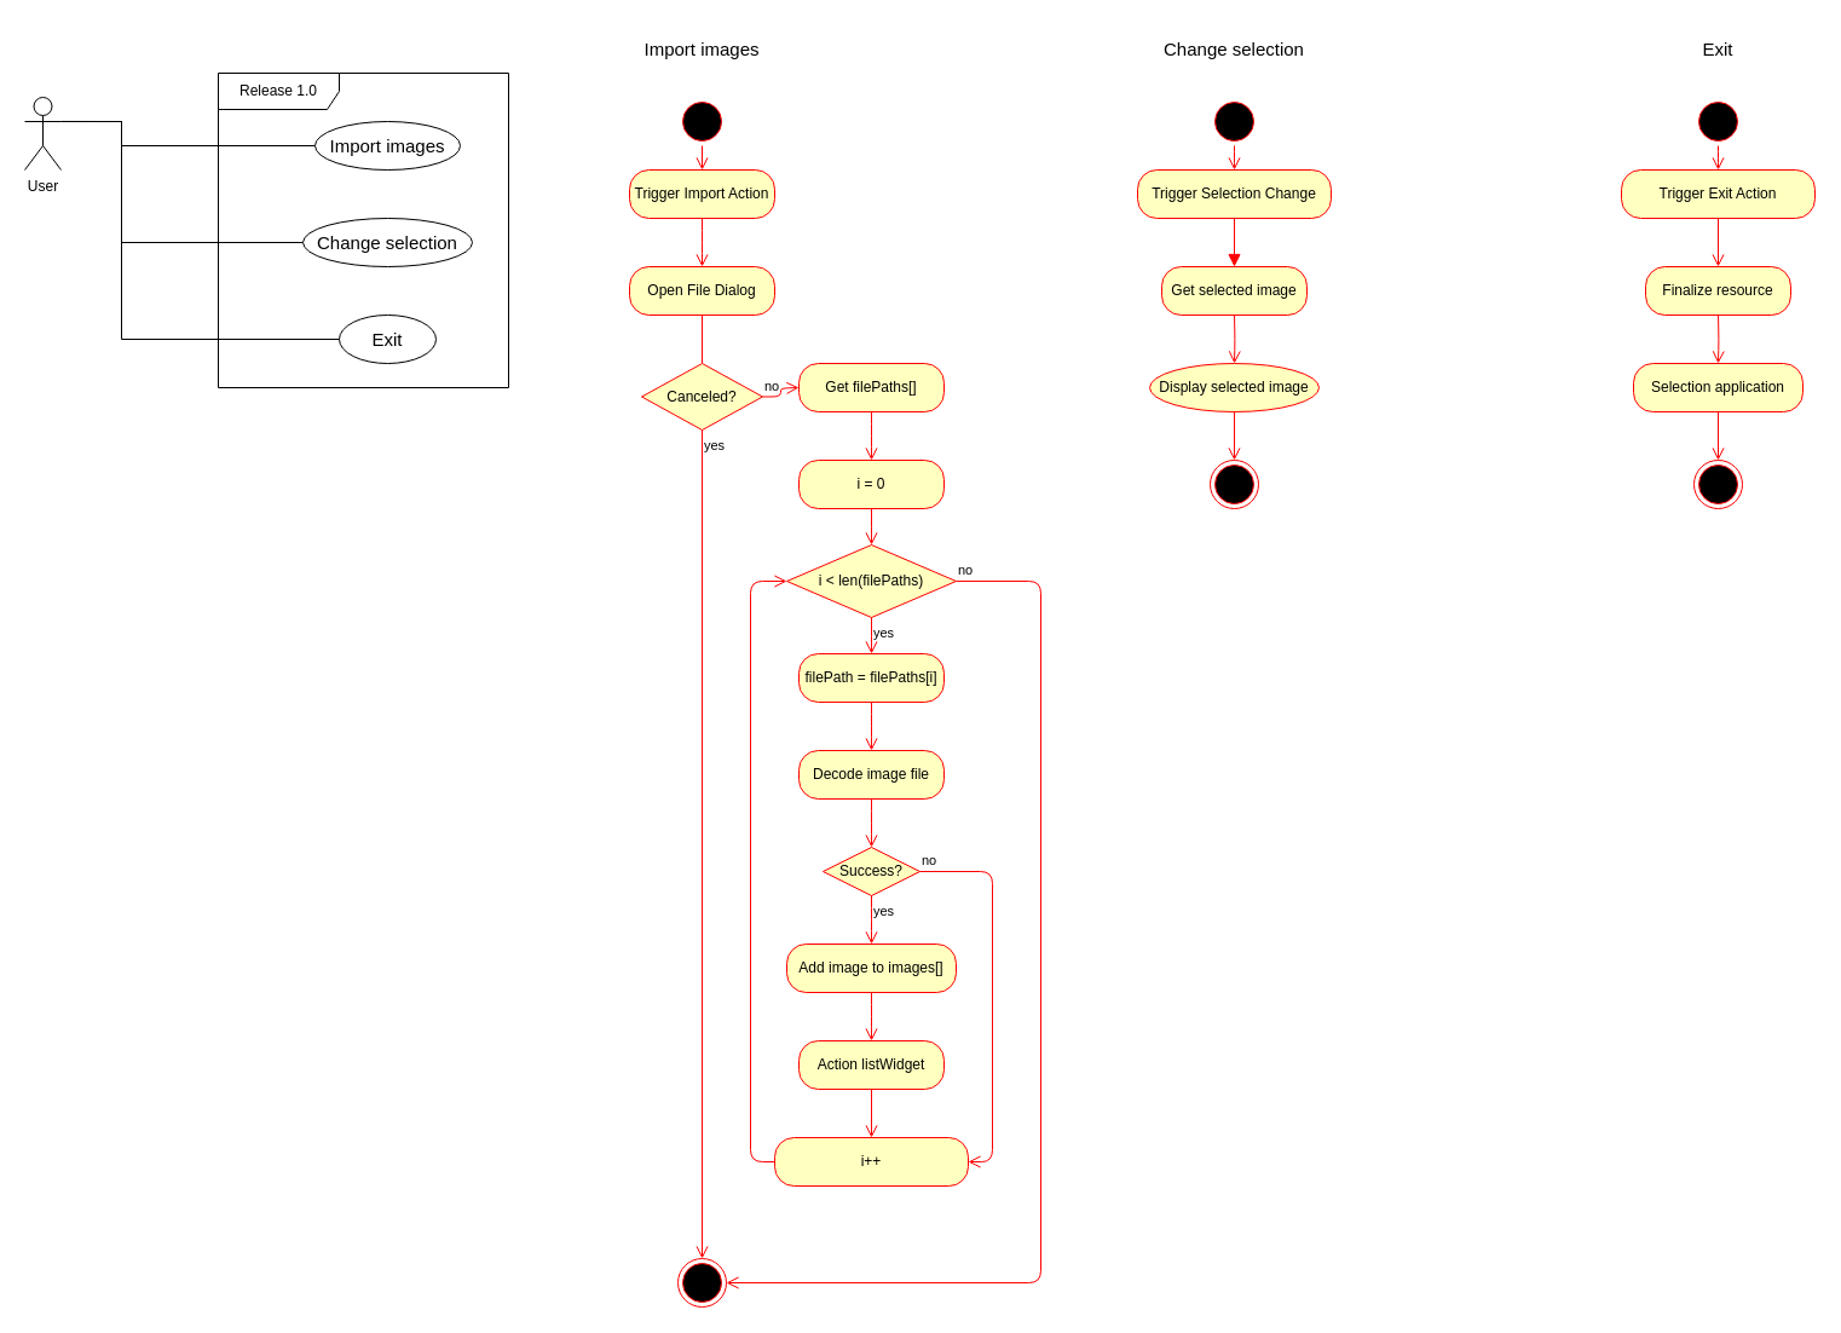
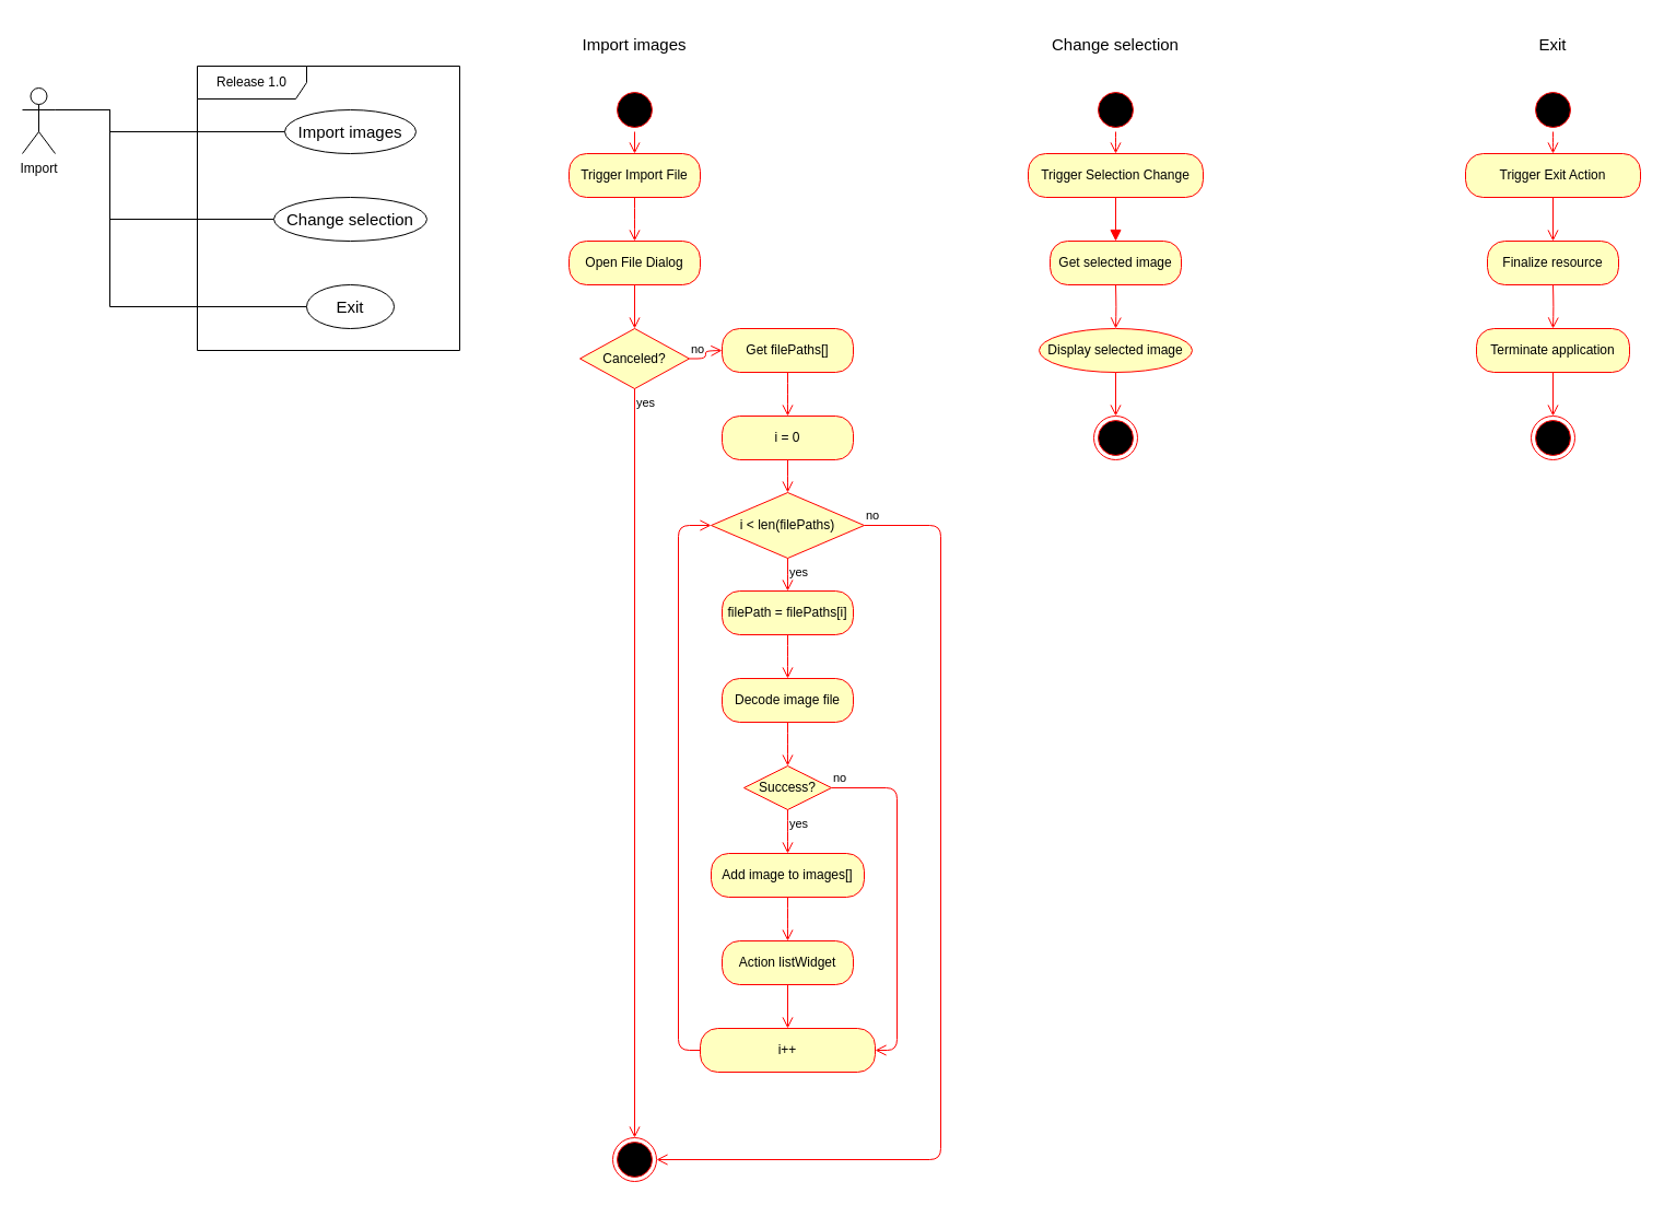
  <mxCell id="0" />
  <mxCell id="1" parent="0" />
  <mxCell id="2" value="Release 1.0" style="shape=umlFrame;whiteSpace=wrap;html=1;width=100;height=30;align=center;" parent="1" vertex="1"><mxGeometry x="180" y="60" width="240" height="260" as="geometry" /></mxCell>
  <mxCell id="3" style="edgeStyle=orthogonalEdgeStyle;rounded=0;orthogonalLoop=1;jettySize=auto;html=1;entryX=0;entryY=0.5;entryDx=0;entryDy=0;endArrow=none;endFill=0;exitX=1;exitY=0.333;exitDx=0;exitDy=0;exitPerimeter=0;" parent="1" source="6" target="7" edge="1"><mxGeometry relative="1" as="geometry"><Array as="points"><mxPoint x="100" y="100" /><mxPoint x="100" y="120" /></Array></mxGeometry></mxCell>
  <mxCell id="4" style="edgeStyle=orthogonalEdgeStyle;rounded=0;orthogonalLoop=1;jettySize=auto;html=1;entryX=0;entryY=0.5;entryDx=0;entryDy=0;endArrow=none;endFill=0;exitX=1;exitY=0.333;exitDx=0;exitDy=0;exitPerimeter=0;" parent="1" source="6" target="8" edge="1"><mxGeometry relative="1" as="geometry"><Array as="points"><mxPoint x="100" y="100" /><mxPoint x="100" y="200" /></Array></mxGeometry></mxCell>
  <mxCell id="5" style="edgeStyle=orthogonalEdgeStyle;rounded=0;orthogonalLoop=1;jettySize=auto;html=1;endArrow=none;endFill=0;entryX=0;entryY=0.5;entryDx=0;entryDy=0;" parent="1" target="9" edge="1"><mxGeometry relative="1" as="geometry"><mxPoint x="60" y="100" as="sourcePoint" /><mxPoint x="353" y="405" as="targetPoint" /><Array as="points"><mxPoint x="100" y="100" /><mxPoint x="100" y="280" /></Array></mxGeometry></mxCell>
- <mxCell id="6" value="User" style="shape=umlActor;verticalLabelPosition=bottom;labelBackgroundColor=#ffffff;verticalAlign=top;html=1;" parent="1" vertex="1"><mxGeometry x="20" y="80" width="30" height="60" as="geometry" /></mxCell>
+ <mxCell id="6" value="Import" style="shape=umlActor;verticalLabelPosition=bottom;labelBackgroundColor=#ffffff;verticalAlign=top;html=1;" parent="1" vertex="1"><mxGeometry x="20" y="80" width="30" height="60" as="geometry" /></mxCell>
  <mxCell id="7" value="Import images" style="ellipse;whiteSpace=wrap;html=1;fontSize=15;" parent="1" vertex="1"><mxGeometry x="260" y="100" width="120" height="40" as="geometry" /></mxCell>
  <mxCell id="8" value="Change selection" style="ellipse;whiteSpace=wrap;html=1;fontSize=15;" parent="1" vertex="1"><mxGeometry x="250" y="180" width="140" height="40" as="geometry" /></mxCell>
  <mxCell id="9" value="Exit" style="ellipse;whiteSpace=wrap;html=1;fontSize=15;" parent="1" vertex="1"><mxGeometry x="280" y="260" width="80" height="40" as="geometry" /></mxCell>
  <mxCell id="10" value="" style="ellipse;html=1;shape=startState;fillColor=#000000;strokeColor=#ff0000;" parent="1" vertex="1"><mxGeometry x="560" y="80" width="40" height="40" as="geometry" /></mxCell>
  <mxCell id="11" value="" style="edgeStyle=orthogonalEdgeStyle;html=1;verticalAlign=bottom;endArrow=open;endSize=8;strokeColor=#ff0000;exitX=0.5;exitY=1;exitDx=0;exitDy=0;" parent="1" source="13" edge="1"><mxGeometry relative="1" as="geometry"><mxPoint x="580" y="180" as="targetPoint" /></mxGeometry></mxCell>
  <mxCell id="12" value="" style="edgeStyle=orthogonalEdgeStyle;html=1;verticalAlign=bottom;endArrow=open;endSize=8;strokeColor=#ff0000;" parent="1" source="13" edge="1"><mxGeometry relative="1" as="geometry"><mxPoint x="580" y="220" as="targetPoint" /></mxGeometry></mxCell>
- <mxCell id="13" value="Trigger Import Action" style="rounded=1;whiteSpace=wrap;html=1;arcSize=40;fontColor=#000000;fillColor=#ffffc0;strokeColor=#ff0000;" parent="1" vertex="1"><mxGeometry x="520" y="140" width="120" height="40" as="geometry" /></mxCell>
+ <mxCell id="13" value="Trigger Import File" style="rounded=1;whiteSpace=wrap;html=1;arcSize=40;fontColor=#000000;fillColor=#ffffc0;strokeColor=#ff0000;" parent="1" vertex="1"><mxGeometry x="520" y="140" width="120" height="40" as="geometry" /></mxCell>
  <mxCell id="14" value="" style="edgeStyle=orthogonalEdgeStyle;html=1;verticalAlign=bottom;endArrow=open;endSize=8;strokeColor=#ff0000;exitX=0.5;exitY=1;exitDx=0;exitDy=0;" parent="1" source="10" target="13" edge="1"><mxGeometry relative="1" as="geometry"><mxPoint x="580" y="180" as="targetPoint" /><mxPoint x="580" y="120.214" as="sourcePoint" /></mxGeometry></mxCell>
  <mxCell id="15" value="Open File Dialog" style="rounded=1;whiteSpace=wrap;html=1;arcSize=40;fontColor=#000000;fillColor=#ffffc0;strokeColor=#ff0000;" parent="1" vertex="1"><mxGeometry x="520" y="220" width="120" height="40" as="geometry" /></mxCell>
- <mxCell id="16" value="" style="edgeStyle=orthogonalEdgeStyle;html=1;verticalAlign=bottom;endArrow=none;endSize=8;strokeColor=#ff0000;entryX=0.5;entryY=0;entryDx=0;entryDy=0;" parent="1" source="15" target="21" edge="1"><mxGeometry relative="1" as="geometry"><mxPoint x="580" y="280" as="targetPoint" /></mxGeometry></mxCell>
+ <mxCell id="16" value="" style="edgeStyle=orthogonalEdgeStyle;html=1;verticalAlign=bottom;endArrow=open;endSize=8;strokeColor=#ff0000;entryX=0.5;entryY=0;entryDx=0;entryDy=0;" parent="1" source="15" target="21" edge="1"><mxGeometry relative="1" as="geometry"><mxPoint x="580" y="280" as="targetPoint" /></mxGeometry></mxCell>
  <mxCell id="17" value="Get filePaths[]" style="rounded=1;whiteSpace=wrap;html=1;arcSize=40;fontColor=#000000;fillColor=#ffffc0;strokeColor=#ff0000;" parent="1" vertex="1"><mxGeometry x="660" y="300" width="120" height="40" as="geometry" /></mxCell>
  <mxCell id="18" value="" style="edgeStyle=orthogonalEdgeStyle;html=1;verticalAlign=bottom;endArrow=open;endSize=8;strokeColor=#ff0000;" parent="1" source="17" edge="1"><mxGeometry relative="1" as="geometry"><mxPoint x="720" y="380" as="targetPoint" /></mxGeometry></mxCell>
  <mxCell id="19" value="filePath = filePaths[i]" style="rounded=1;whiteSpace=wrap;html=1;arcSize=40;fontColor=#000000;fillColor=#ffffc0;strokeColor=#ff0000;" parent="1" vertex="1"><mxGeometry x="660" y="540" width="120" height="40" as="geometry" /></mxCell>
  <mxCell id="20" value="" style="edgeStyle=orthogonalEdgeStyle;html=1;verticalAlign=bottom;endArrow=open;endSize=8;strokeColor=#ff0000;" parent="1" source="19" edge="1"><mxGeometry relative="1" as="geometry"><mxPoint x="720" y="620" as="targetPoint" /></mxGeometry></mxCell>
  <mxCell id="21" value="Canceled?" style="rhombus;whiteSpace=wrap;html=1;fillColor=#ffffc0;strokeColor=#ff0000;" parent="1" vertex="1"><mxGeometry x="530" y="300" width="100" height="55" as="geometry" /></mxCell>
  <mxCell id="22" value="no" style="edgeStyle=orthogonalEdgeStyle;html=1;align=left;verticalAlign=bottom;endArrow=open;endSize=8;strokeColor=#ff0000;" parent="1" source="21" edge="1"><mxGeometry x="-1" relative="1" as="geometry"><mxPoint x="660" y="320" as="targetPoint" /></mxGeometry></mxCell>
  <mxCell id="23" value="yes" style="edgeStyle=orthogonalEdgeStyle;html=1;align=left;verticalAlign=top;endArrow=open;endSize=8;strokeColor=#ff0000;entryX=0.5;entryY=0;entryDx=0;entryDy=0;" parent="1" source="21" target="40" edge="1"><mxGeometry x="-1" relative="1" as="geometry"><mxPoint x="580" y="400" as="targetPoint" /></mxGeometry></mxCell>
  <mxCell id="24" value="Decode image file" style="rounded=1;whiteSpace=wrap;html=1;arcSize=40;fontColor=#000000;fillColor=#ffffc0;strokeColor=#ff0000;" parent="1" vertex="1"><mxGeometry x="660" y="620" width="120" height="40" as="geometry" /></mxCell>
  <mxCell id="25" value="" style="edgeStyle=orthogonalEdgeStyle;html=1;verticalAlign=bottom;endArrow=open;endSize=8;strokeColor=#ff0000;" parent="1" source="24" edge="1"><mxGeometry relative="1" as="geometry"><mxPoint x="720" y="700" as="targetPoint" /></mxGeometry></mxCell>
  <mxCell id="26" value="Success?" style="rhombus;whiteSpace=wrap;html=1;fillColor=#ffffc0;strokeColor=#ff0000;" parent="1" vertex="1"><mxGeometry x="680" y="700" width="80" height="40" as="geometry" /></mxCell>
  <mxCell id="27" value="no" style="edgeStyle=orthogonalEdgeStyle;html=1;align=left;verticalAlign=bottom;endArrow=open;endSize=8;strokeColor=#ff0000;entryX=1;entryY=0.5;entryDx=0;entryDy=0;" parent="1" source="26" target="33" edge="1"><mxGeometry x="-1" relative="1" as="geometry"><mxPoint x="860" y="720" as="targetPoint" /><Array as="points"><mxPoint x="820" y="720" /><mxPoint x="820" y="960" /></Array></mxGeometry></mxCell>
  <mxCell id="28" value="yes" style="edgeStyle=orthogonalEdgeStyle;html=1;align=left;verticalAlign=top;endArrow=open;endSize=8;strokeColor=#ff0000;" parent="1" source="26" edge="1"><mxGeometry x="-1" relative="1" as="geometry"><mxPoint x="720" y="780" as="targetPoint" /></mxGeometry></mxCell>
  <mxCell id="29" value="Add image to images[]" style="rounded=1;whiteSpace=wrap;html=1;arcSize=40;fontColor=#000000;fillColor=#ffffc0;strokeColor=#ff0000;" parent="1" vertex="1"><mxGeometry x="650" y="780" width="140" height="40" as="geometry" /></mxCell>
  <mxCell id="30" value="" style="edgeStyle=orthogonalEdgeStyle;html=1;verticalAlign=bottom;endArrow=open;endSize=8;strokeColor=#ff0000;" parent="1" source="29" edge="1"><mxGeometry relative="1" as="geometry"><mxPoint x="720" y="860" as="targetPoint" /></mxGeometry></mxCell>
  <mxCell id="31" value="Action listWidget" style="rounded=1;whiteSpace=wrap;html=1;arcSize=40;fontColor=#000000;fillColor=#ffffc0;strokeColor=#ff0000;" parent="1" vertex="1"><mxGeometry x="660" y="860" width="120" height="40" as="geometry" /></mxCell>
  <mxCell id="32" value="" style="edgeStyle=orthogonalEdgeStyle;html=1;verticalAlign=bottom;endArrow=open;endSize=8;strokeColor=#ff0000;entryX=0.5;entryY=0;entryDx=0;entryDy=0;" parent="1" source="31" target="33" edge="1"><mxGeometry relative="1" as="geometry"><mxPoint x="720" y="930" as="targetPoint" /></mxGeometry></mxCell>
  <mxCell id="33" value="i++" style="rounded=1;whiteSpace=wrap;html=1;arcSize=40;fontColor=#000000;fillColor=#ffffc0;strokeColor=#ff0000;" parent="1" vertex="1"><mxGeometry x="640" y="940" width="160" height="40" as="geometry" /></mxCell>
  <mxCell id="34" value="" style="edgeStyle=orthogonalEdgeStyle;html=1;verticalAlign=bottom;endArrow=open;endSize=8;strokeColor=#ff0000;exitX=0;exitY=0.5;exitDx=0;exitDy=0;entryX=0;entryY=0.5;entryDx=0;entryDy=0;" parent="1" source="33" target="35" edge="1"><mxGeometry relative="1" as="geometry"><mxPoint x="660" y="740" as="targetPoint" /><Array as="points"><mxPoint x="620" y="960" /><mxPoint x="620" y="480" /></Array></mxGeometry></mxCell>
  <mxCell id="35" value="i &amp;lt; len(filePaths)" style="rhombus;whiteSpace=wrap;html=1;fillColor=#ffffc0;strokeColor=#ff0000;" parent="1" vertex="1"><mxGeometry x="650" y="450" width="140" height="60" as="geometry" /></mxCell>
  <mxCell id="36" value="no" style="edgeStyle=orthogonalEdgeStyle;html=1;align=left;verticalAlign=bottom;endArrow=open;endSize=8;strokeColor=#ff0000;entryX=1;entryY=0.5;entryDx=0;entryDy=0;" parent="1" source="35" target="40" edge="1"><mxGeometry x="-1" relative="1" as="geometry"><mxPoint x="860" y="480" as="targetPoint" /><Array as="points"><mxPoint x="860" y="480" /><mxPoint x="860" y="1060" /></Array></mxGeometry></mxCell>
  <mxCell id="37" value="yes" style="edgeStyle=orthogonalEdgeStyle;html=1;align=left;verticalAlign=top;endArrow=open;endSize=8;strokeColor=#ff0000;" parent="1" source="35" edge="1"><mxGeometry x="-1" relative="1" as="geometry"><mxPoint x="720" y="540" as="targetPoint" /></mxGeometry></mxCell>
  <mxCell id="38" value="i = 0" style="rounded=1;whiteSpace=wrap;html=1;arcSize=40;fontColor=#000000;fillColor=#ffffc0;strokeColor=#ff0000;" parent="1" vertex="1"><mxGeometry x="660" y="380" width="120" height="40" as="geometry" /></mxCell>
  <mxCell id="39" value="" style="edgeStyle=orthogonalEdgeStyle;html=1;verticalAlign=bottom;endArrow=open;endSize=8;strokeColor=#ff0000;" parent="1" source="38" edge="1"><mxGeometry relative="1" as="geometry"><mxPoint x="720" y="450" as="targetPoint" /></mxGeometry></mxCell>
  <mxCell id="40" value="" style="ellipse;html=1;shape=endState;fillColor=#000000;strokeColor=#ff0000;" parent="1" vertex="1"><mxGeometry x="560" y="1040" width="40" height="40" as="geometry" /></mxCell>
  <mxCell id="41" value="" style="ellipse;html=1;shape=startState;fillColor=#000000;strokeColor=#ff0000;fontSize=15;" parent="1" vertex="1"><mxGeometry x="1000" y="80" width="40" height="40" as="geometry" /></mxCell>
  <mxCell id="42" value="" style="edgeStyle=orthogonalEdgeStyle;html=1;verticalAlign=bottom;endArrow=open;endSize=8;strokeColor=#ff0000;fontSize=15;" parent="1" source="41" edge="1"><mxGeometry relative="1" as="geometry"><mxPoint x="1020" y="140" as="targetPoint" /></mxGeometry></mxCell>
  <mxCell id="43" value="Trigger Selection Change" style="rounded=1;whiteSpace=wrap;html=1;arcSize=40;fontColor=#000000;fillColor=#ffffc0;strokeColor=#ff0000;" parent="1" vertex="1"><mxGeometry x="940" y="140" width="160" height="40" as="geometry" /></mxCell>
  <mxCell id="44" value="Get selected image" style="rounded=1;whiteSpace=wrap;html=1;arcSize=40;fontColor=#000000;fillColor=#ffffc0;strokeColor=#ff0000;" parent="1" vertex="1"><mxGeometry x="960" y="220" width="120" height="40" as="geometry" /></mxCell>
  <mxCell id="45" value="Display selected image" style="ellipse;whiteSpace=wrap;html=1;arcSize=40;fontColor=#000000;fillColor=#ffffc0;strokeColor=#ff0000;" parent="1" vertex="1"><mxGeometry x="950" y="300" width="140" height="40" as="geometry" /></mxCell>
  <mxCell id="46" value="" style="ellipse;html=1;shape=endState;fillColor=#000000;strokeColor=#ff0000;" parent="1" vertex="1"><mxGeometry x="1000" y="380" width="40" height="40" as="geometry" /></mxCell>
  <mxCell id="47" value="" style="edgeStyle=orthogonalEdgeStyle;html=1;verticalAlign=bottom;endArrow=block;endSize=8;strokeColor=#ff0000;exitX=0.5;exitY=1;exitDx=0;exitDy=0;" parent="1" source="43" target="44" edge="1"><mxGeometry relative="1" as="geometry"><mxPoint x="550" y="310.214" as="targetPoint" /><mxPoint x="550" y="270" as="sourcePoint" /></mxGeometry></mxCell>
  <mxCell id="48" value="" style="edgeStyle=orthogonalEdgeStyle;html=1;verticalAlign=bottom;endArrow=open;endSize=8;strokeColor=#ff0000;entryX=0.5;entryY=0;entryDx=0;entryDy=0;" parent="1" target="45" edge="1"><mxGeometry relative="1" as="geometry"><mxPoint x="1030" y="254" as="targetPoint" /><mxPoint x="1020" y="260" as="sourcePoint" /></mxGeometry></mxCell>
  <mxCell id="49" value="" style="edgeStyle=orthogonalEdgeStyle;html=1;verticalAlign=bottom;endArrow=open;endSize=8;strokeColor=#ff0000;entryX=0.5;entryY=0;entryDx=0;entryDy=0;exitX=0.5;exitY=1;exitDx=0;exitDy=0;" parent="1" source="45" target="46" edge="1"><mxGeometry relative="1" as="geometry"><mxPoint x="1030" y="310.214" as="targetPoint" /><mxPoint x="1030" y="270" as="sourcePoint" /></mxGeometry></mxCell>
  <mxCell id="50" value="" style="ellipse;html=1;shape=startState;fillColor=#000000;strokeColor=#ff0000;fontSize=15;" parent="1" vertex="1"><mxGeometry x="1400" y="80" width="40" height="40" as="geometry" /></mxCell>
  <mxCell id="51" value="" style="edgeStyle=orthogonalEdgeStyle;html=1;verticalAlign=bottom;endArrow=open;endSize=8;strokeColor=#ff0000;fontSize=15;" parent="1" source="50" edge="1"><mxGeometry relative="1" as="geometry"><mxPoint x="1420" y="140" as="targetPoint" /></mxGeometry></mxCell>
  <mxCell id="52" value="Trigger Exit Action" style="rounded=1;whiteSpace=wrap;html=1;arcSize=40;fontColor=#000000;fillColor=#ffffc0;strokeColor=#ff0000;" parent="1" vertex="1"><mxGeometry x="1340" y="140" width="160" height="40" as="geometry" /></mxCell>
  <mxCell id="53" value="Finalize resource" style="rounded=1;whiteSpace=wrap;html=1;arcSize=40;fontColor=#000000;fillColor=#ffffc0;strokeColor=#ff0000;" parent="1" vertex="1"><mxGeometry x="1360" y="220" width="120" height="40" as="geometry" /></mxCell>
- <mxCell id="54" value="Selection application" style="rounded=1;whiteSpace=wrap;html=1;arcSize=40;fontColor=#000000;fillColor=#ffffc0;strokeColor=#ff0000;" parent="1" vertex="1"><mxGeometry x="1350" y="300" width="140" height="40" as="geometry" /></mxCell>
+ <mxCell id="54" value="Terminate application" style="rounded=1;whiteSpace=wrap;html=1;arcSize=40;fontColor=#000000;fillColor=#ffffc0;strokeColor=#ff0000;" parent="1" vertex="1"><mxGeometry x="1350" y="300" width="140" height="40" as="geometry" /></mxCell>
  <mxCell id="55" value="" style="ellipse;html=1;shape=endState;fillColor=#000000;strokeColor=#ff0000;" parent="1" vertex="1"><mxGeometry x="1400" y="380" width="40" height="40" as="geometry" /></mxCell>
  <mxCell id="56" value="" style="edgeStyle=orthogonalEdgeStyle;html=1;verticalAlign=bottom;endArrow=open;endSize=8;strokeColor=#ff0000;exitX=0.5;exitY=1;exitDx=0;exitDy=0;" parent="1" source="52" target="53" edge="1"><mxGeometry relative="1" as="geometry"><mxPoint x="950" y="310.214" as="targetPoint" /><mxPoint x="950" y="270" as="sourcePoint" /></mxGeometry></mxCell>
  <mxCell id="57" value="" style="edgeStyle=orthogonalEdgeStyle;html=1;verticalAlign=bottom;endArrow=open;endSize=8;strokeColor=#ff0000;entryX=0.5;entryY=0;entryDx=0;entryDy=0;" parent="1" target="54" edge="1"><mxGeometry relative="1" as="geometry"><mxPoint x="1430" y="254" as="targetPoint" /><mxPoint x="1420" y="260" as="sourcePoint" /></mxGeometry></mxCell>
  <mxCell id="58" value="" style="edgeStyle=orthogonalEdgeStyle;html=1;verticalAlign=bottom;endArrow=open;endSize=8;strokeColor=#ff0000;entryX=0.5;entryY=0;entryDx=0;entryDy=0;exitX=0.5;exitY=1;exitDx=0;exitDy=0;" parent="1" source="54" target="55" edge="1"><mxGeometry relative="1" as="geometry"><mxPoint x="1430" y="310.214" as="targetPoint" /><mxPoint x="1430" y="270" as="sourcePoint" /></mxGeometry></mxCell>
  <mxCell id="59" value="Import images" style="rounded=0;whiteSpace=wrap;html=1;fontSize=15;strokeColor=none;fillColor=none;" parent="1" vertex="1"><mxGeometry x="500" y="20" width="160" height="40" as="geometry" /></mxCell>
  <mxCell id="60" value="Change selection" style="rounded=0;whiteSpace=wrap;html=1;fontSize=15;strokeColor=none;fillColor=none;" parent="1" vertex="1"><mxGeometry x="940" y="20" width="160" height="40" as="geometry" /></mxCell>
  <mxCell id="61" value="Exit" style="rounded=0;whiteSpace=wrap;html=1;fontSize=15;strokeColor=none;fillColor=none;" parent="1" vertex="1"><mxGeometry x="1340" y="20" width="160" height="40" as="geometry" /></mxCell>
